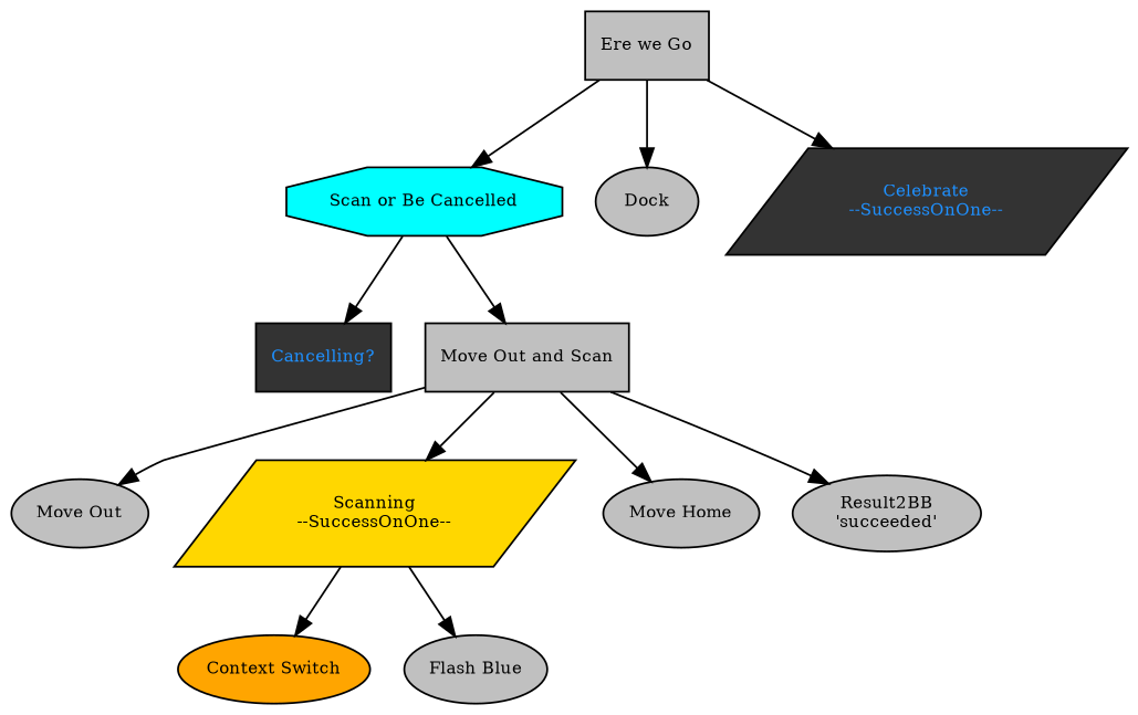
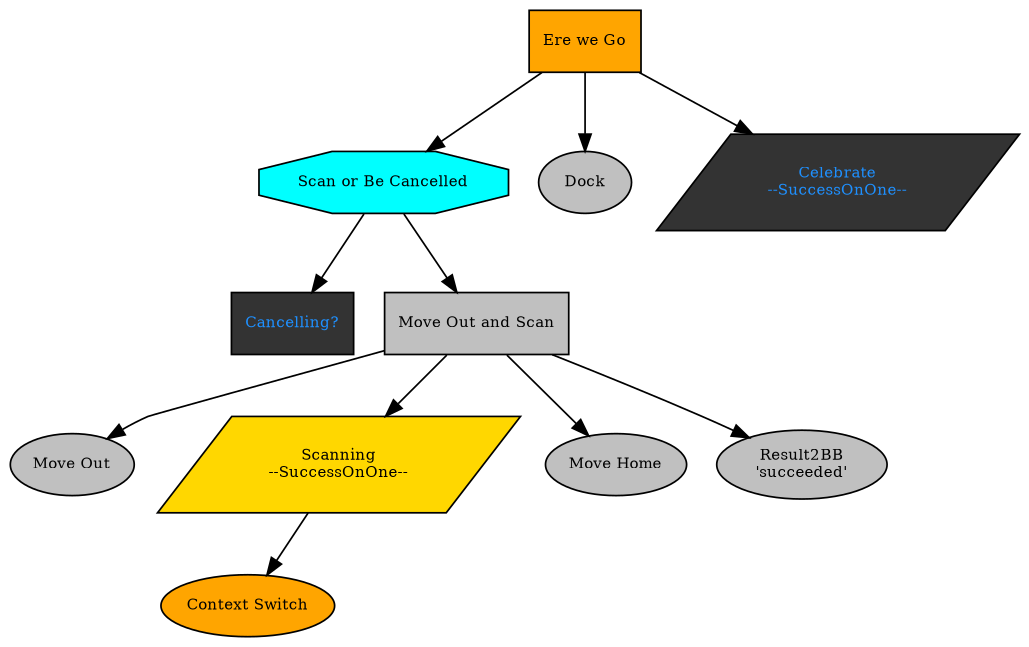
  digraph {
    fontname="times-roman"
    node [fillcolor=gray fontcolor=black fontname="times-roman" fontsize=9 shape=ellipse style=filled]
    edge [fontname="times-roman"]
-   n1 [label="Ere we Go" shape=box]
+   n1 [fillcolor=orange label="Ere we Go" shape=box]
    n2 [fillcolor=cyan label="Scan or Be Cancelled" shape=octagon]
    n3 [label=Dock]
    n4 [fillcolor=gray20 fontcolor=dodgerblue label="Celebrate\n--SuccessOnOne--" shape=parallelogram]
    n5 [fillcolor=gray20 fontcolor=dodgerblue label="Cancelling?" shape=box]
    n6 [label="Move Out and Scan" shape=box]
    n7 [label="Move Out"]
    n8 [fillcolor=gold label="Scanning\n--SuccessOnOne--" shape=parallelogram]
    n9 [label="Move Home"]
    n10 [label="Result2BB\n'succeeded'"]
    n11 [fillcolor=orange label="Context Switch"]
-   n12 [label="Flash Blue"]
    n1 -> n2
    n1 -> n3
    n1 -> n4
    n2 -> n5
    n2 -> n6
    n6 -> n7
    n6 -> n8
    n6 -> n9
    n6 -> n10
    n8 -> n11
-   n8 -> n12
  }
